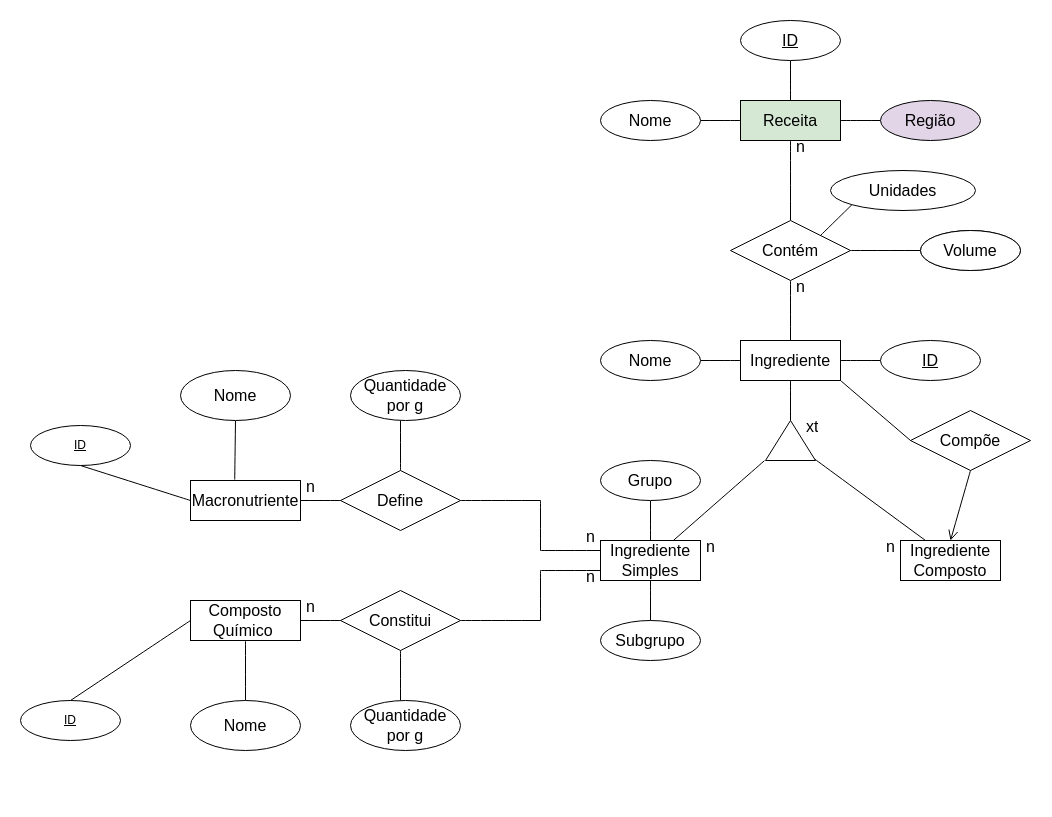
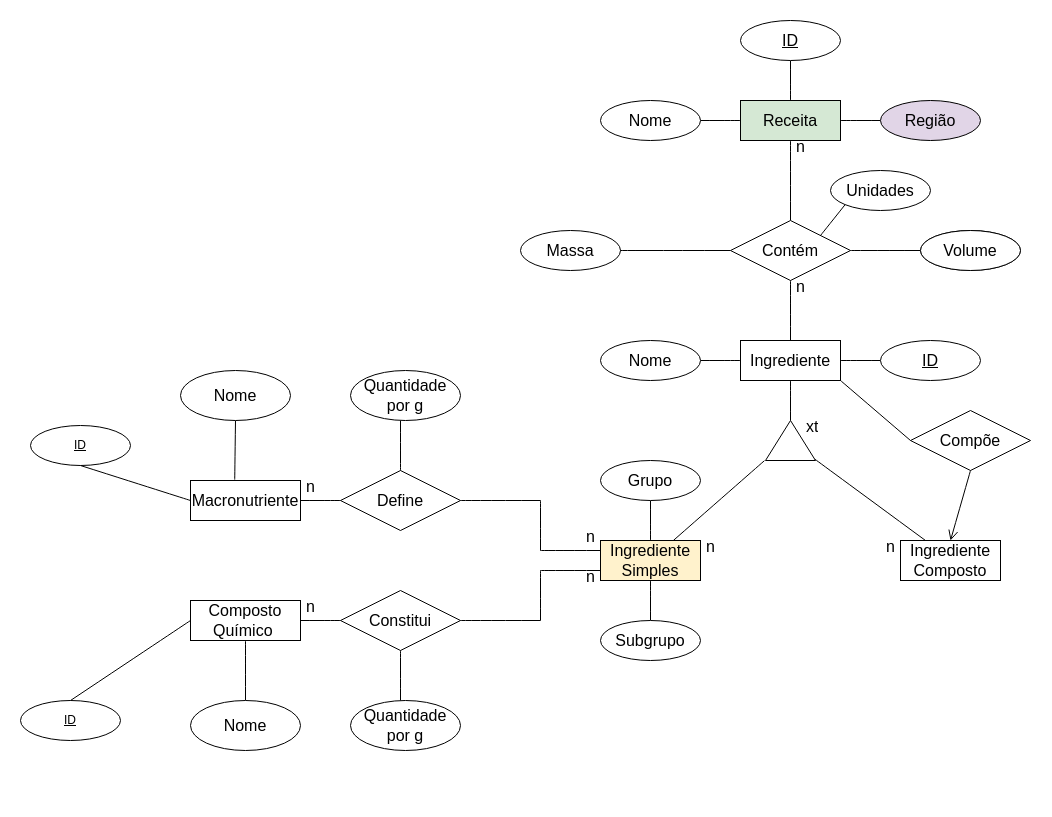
  <mxCell id="0" />
  <mxCell id="1" parent="0" />
  <mxCell id="2" value="Receita" style="whiteSpace=wrap;html=1;align=center;fontSize=16;fillColor=#d5e8d4;" parent="1" vertex="1"><mxGeometry x="740" y="100" width="100" height="40" as="geometry" /></mxCell>
  <mxCell id="3" value="" style="endArrow=none;html=1;rounded=0;fontSize=12;startSize=8;endSize=8;curved=1;exitX=0.5;exitY=0;exitDx=0;exitDy=0;" parent="1" source="2" edge="1"><mxGeometry relative="1" as="geometry"><mxPoint x="490" y="260" as="sourcePoint" /><mxPoint x="790" y="60" as="targetPoint" /></mxGeometry></mxCell>
  <mxCell id="4" value="" style="endArrow=none;html=1;rounded=0;fontSize=12;startSize=8;endSize=8;curved=1;exitX=1;exitY=0.5;exitDx=0;exitDy=0;" parent="1" source="2" edge="1"><mxGeometry relative="1" as="geometry"><mxPoint x="490" y="260" as="sourcePoint" /><mxPoint x="880" y="120" as="targetPoint" /></mxGeometry></mxCell>
  <mxCell id="5" value="" style="endArrow=none;html=1;rounded=0;fontSize=12;startSize=8;endSize=8;curved=1;exitX=0;exitY=0.5;exitDx=0;exitDy=0;" parent="1" source="2" edge="1"><mxGeometry relative="1" as="geometry"><mxPoint x="490" y="260" as="sourcePoint" /><mxPoint x="700" y="120" as="targetPoint" /></mxGeometry></mxCell>
  <mxCell id="6" value="" style="endArrow=none;html=1;rounded=0;fontSize=12;startSize=8;endSize=8;curved=1;exitX=0.5;exitY=1;exitDx=0;exitDy=0;" parent="1" source="2" edge="1"><mxGeometry relative="1" as="geometry"><mxPoint x="490" y="260" as="sourcePoint" /><mxPoint x="790" y="220" as="targetPoint" /></mxGeometry></mxCell>
  <mxCell id="7" value="Contém" style="shape=rhombus;perimeter=rhombusPerimeter;whiteSpace=wrap;html=1;align=center;fontSize=16;" parent="1" vertex="1"><mxGeometry x="730" y="220" width="120" height="60" as="geometry" /></mxCell>
  <mxCell id="8" value="" style="endArrow=none;html=1;rounded=0;fontSize=12;startSize=8;endSize=8;curved=1;exitX=0.5;exitY=1;exitDx=0;exitDy=0;" parent="1" source="7" edge="1"><mxGeometry relative="1" as="geometry"><mxPoint x="490" y="260" as="sourcePoint" /><mxPoint x="790" y="340" as="targetPoint" /></mxGeometry></mxCell>
  <mxCell id="9" value="Ingrediente" style="whiteSpace=wrap;html=1;align=center;fontSize=16;" parent="1" vertex="1"><mxGeometry x="740" y="340" width="100" height="40" as="geometry" /></mxCell>
  <mxCell id="10" value="" style="endArrow=none;html=1;rounded=0;fontSize=12;startSize=8;endSize=8;curved=1;exitX=1;exitY=0.5;exitDx=0;exitDy=0;" parent="1" source="9" edge="1"><mxGeometry relative="1" as="geometry"><mxPoint x="490" y="260" as="sourcePoint" /><mxPoint x="880" y="360" as="targetPoint" /></mxGeometry></mxCell>
  <mxCell id="11" value="" style="endArrow=none;html=1;rounded=0;fontSize=12;startSize=8;endSize=8;curved=1;exitX=0;exitY=0.5;exitDx=0;exitDy=0;" parent="1" source="9" edge="1"><mxGeometry relative="1" as="geometry"><mxPoint x="490" y="260" as="sourcePoint" /><mxPoint x="700" y="360" as="targetPoint" /></mxGeometry></mxCell>
  <mxCell id="12" value="" style="endArrow=none;html=1;rounded=0;fontSize=12;startSize=8;endSize=8;curved=1;exitX=0.5;exitY=1;exitDx=0;exitDy=0;" parent="1" source="9" edge="1"><mxGeometry relative="1" as="geometry"><mxPoint x="490" y="260" as="sourcePoint" /><mxPoint x="790" y="420" as="targetPoint" /></mxGeometry></mxCell>
  <mxCell id="13" value="" style="triangle;whiteSpace=wrap;html=1;fontSize=16;rotation=-90;" parent="1" vertex="1"><mxGeometry x="770" y="415" width="40" height="50" as="geometry" /></mxCell>
- <mxCell id="14" value="Ingrediente&lt;br&gt;Simples" style="whiteSpace=wrap;html=1;align=center;fontSize=16;" parent="1" vertex="1"><mxGeometry x="600" y="540" width="100" height="40" as="geometry" /></mxCell>
+ <mxCell id="14" value="Ingrediente&lt;br&gt;Simples" style="whiteSpace=wrap;html=1;align=center;fontSize=16;fillColor=#fff2cc;" parent="1" vertex="1"><mxGeometry x="600" y="540" width="100" height="40" as="geometry" /></mxCell>
  <mxCell id="15" value="Ingrediente&lt;br&gt;Composto" style="whiteSpace=wrap;html=1;align=center;fontSize=16;" parent="1" vertex="1"><mxGeometry x="900" y="540" width="100" height="40" as="geometry" /></mxCell>
  <mxCell id="16" value="Compõe" style="shape=rhombus;perimeter=rhombusPerimeter;whiteSpace=wrap;html=1;align=center;fontSize=16;" parent="1" vertex="1"><mxGeometry x="910" y="410" width="120" height="60" as="geometry" /></mxCell>
  <mxCell id="17" value="" style="endArrow=none;html=1;rounded=0;fontSize=12;startSize=8;endSize=8;curved=1;exitX=0.5;exitY=0;exitDx=0;exitDy=0;" parent="1" source="14" edge="1"><mxGeometry relative="1" as="geometry"><mxPoint x="490" y="350" as="sourcePoint" /><mxPoint x="650" y="500" as="targetPoint" /></mxGeometry></mxCell>
  <mxCell id="18" value="" style="endArrow=none;html=1;rounded=0;fontSize=12;startSize=8;endSize=8;curved=1;exitX=0.5;exitY=1;exitDx=0;exitDy=0;" parent="1" source="14" edge="1"><mxGeometry relative="1" as="geometry"><mxPoint x="490" y="450" as="sourcePoint" /><mxPoint x="650" y="620" as="targetPoint" /></mxGeometry></mxCell>
  <mxCell id="19" value="" style="endArrow=none;html=1;rounded=0;fontSize=12;startSize=8;endSize=8;curved=1;entryX=0;entryY=0.25;entryDx=0;entryDy=0;" parent="1" target="14" edge="1"><mxGeometry relative="1" as="geometry"><mxPoint x="540" y="550" as="sourcePoint" /><mxPoint x="650" y="450" as="targetPoint" /></mxGeometry></mxCell>
  <mxCell id="20" value="" style="endArrow=none;html=1;rounded=0;fontSize=12;startSize=8;endSize=8;curved=1;" parent="1" edge="1"><mxGeometry relative="1" as="geometry"><mxPoint x="540" y="500" as="sourcePoint" /><mxPoint x="540" y="550" as="targetPoint" /></mxGeometry></mxCell>
  <mxCell id="21" value="" style="endArrow=none;html=1;rounded=0;fontSize=12;startSize=8;endSize=8;curved=1;" parent="1" edge="1"><mxGeometry relative="1" as="geometry"><mxPoint x="460" y="500" as="sourcePoint" /><mxPoint x="540" y="500" as="targetPoint" /></mxGeometry></mxCell>
  <mxCell id="22" value="" style="endArrow=none;html=1;rounded=0;fontSize=12;startSize=8;endSize=8;curved=1;entryX=0;entryY=0.75;entryDx=0;entryDy=0;" parent="1" target="14" edge="1"><mxGeometry relative="1" as="geometry"><mxPoint x="540" y="570" as="sourcePoint" /><mxPoint x="650" y="450" as="targetPoint" /></mxGeometry></mxCell>
  <mxCell id="23" value="" style="endArrow=none;html=1;rounded=0;fontSize=12;startSize=8;endSize=8;curved=1;" parent="1" edge="1"><mxGeometry relative="1" as="geometry"><mxPoint x="540" y="570" as="sourcePoint" /><mxPoint x="540" y="620" as="targetPoint" /></mxGeometry></mxCell>
  <mxCell id="24" value="" style="endArrow=none;html=1;rounded=0;fontSize=12;startSize=8;endSize=8;curved=1;" parent="1" edge="1"><mxGeometry relative="1" as="geometry"><mxPoint x="460" y="620" as="sourcePoint" /><mxPoint x="540" y="620" as="targetPoint" /></mxGeometry></mxCell>
  <mxCell id="25" value="Define" style="shape=rhombus;perimeter=rhombusPerimeter;whiteSpace=wrap;html=1;align=center;fontSize=16;" parent="1" vertex="1"><mxGeometry x="340" y="470" width="120" height="60" as="geometry" /></mxCell>
  <mxCell id="26" value="Constitui" style="shape=rhombus;perimeter=rhombusPerimeter;whiteSpace=wrap;html=1;align=center;fontSize=16;" parent="1" vertex="1"><mxGeometry x="340" y="590" width="120" height="60" as="geometry" /></mxCell>
  <mxCell id="27" value="" style="endArrow=none;html=1;rounded=0;fontSize=12;startSize=8;endSize=8;curved=1;exitX=0;exitY=0.5;exitDx=0;exitDy=0;" parent="1" source="25" edge="1"><mxGeometry relative="1" as="geometry"><mxPoint x="490" y="450" as="sourcePoint" /><mxPoint x="300" y="500" as="targetPoint" /></mxGeometry></mxCell>
  <mxCell id="28" value="" style="endArrow=none;html=1;rounded=0;fontSize=12;startSize=8;endSize=8;curved=1;exitX=0;exitY=0.5;exitDx=0;exitDy=0;" parent="1" source="26" edge="1"><mxGeometry relative="1" as="geometry"><mxPoint x="490" y="450" as="sourcePoint" /><mxPoint x="300" y="620" as="targetPoint" /></mxGeometry></mxCell>
  <mxCell id="29" value="Macronutriente" style="whiteSpace=wrap;html=1;align=center;fontSize=16;" parent="1" vertex="1"><mxGeometry x="190" y="480" width="110" height="40" as="geometry" /></mxCell>
  <mxCell id="30" value="Composto&lt;br&gt;Químico&amp;nbsp;" style="whiteSpace=wrap;html=1;align=center;fontSize=16;" parent="1" vertex="1"><mxGeometry x="190" y="600" width="110" height="40" as="geometry" /></mxCell>
  <mxCell id="31" value="" style="endArrow=none;html=1;rounded=0;fontSize=12;startSize=8;endSize=8;curved=1;exitX=0.5;exitY=0;exitDx=0;exitDy=0;" parent="1" source="25" edge="1"><mxGeometry relative="1" as="geometry"><mxPoint x="490" y="450" as="sourcePoint" /><mxPoint x="400" y="420" as="targetPoint" /></mxGeometry></mxCell>
  <mxCell id="32" value="" style="endArrow=none;html=1;rounded=0;fontSize=12;startSize=8;endSize=8;curved=1;exitX=0.402;exitY=-0.023;exitDx=0;exitDy=0;entryX=0.5;entryY=1;entryDx=0;entryDy=0;exitPerimeter=0;" parent="1" source="29" target="43" edge="1"><mxGeometry relative="1" as="geometry"><mxPoint x="490" y="450" as="sourcePoint" /><mxPoint x="250" y="420" as="targetPoint" /></mxGeometry></mxCell>
  <mxCell id="33" value="" style="endArrow=none;html=1;rounded=0;fontSize=12;startSize=8;endSize=8;curved=1;exitX=0.5;exitY=1;exitDx=0;exitDy=0;" parent="1" source="26" edge="1"><mxGeometry relative="1" as="geometry"><mxPoint x="490" y="640" as="sourcePoint" /><mxPoint x="400" y="700" as="targetPoint" /></mxGeometry></mxCell>
  <mxCell id="34" value="" style="endArrow=none;html=1;rounded=0;fontSize=12;startSize=8;endSize=8;curved=1;exitX=0.5;exitY=1;exitDx=0;exitDy=0;entryX=0.5;entryY=0;entryDx=0;entryDy=0;" parent="1" source="30" target="42" edge="1"><mxGeometry relative="1" as="geometry"><mxPoint x="490" y="640" as="sourcePoint" /><mxPoint x="250" y="700" as="targetPoint" /></mxGeometry></mxCell>
  <mxCell id="35" value="" style="endArrow=none;html=1;rounded=0;fontSize=12;startSize=8;endSize=8;curved=1;exitX=-0.004;exitY=-0.021;exitDx=0;exitDy=0;exitPerimeter=0;" parent="1" source="13" target="14" edge="1"><mxGeometry relative="1" as="geometry"><mxPoint x="490" y="640" as="sourcePoint" /><mxPoint x="650" y="640" as="targetPoint" /></mxGeometry></mxCell>
  <mxCell id="36" value="" style="endArrow=none;html=1;rounded=0;fontSize=12;startSize=8;endSize=8;curved=1;exitX=0.035;exitY=0.985;exitDx=0;exitDy=0;exitPerimeter=0;entryX=0.25;entryY=0;entryDx=0;entryDy=0;" parent="1" source="13" target="15" edge="1"><mxGeometry relative="1" as="geometry"><mxPoint x="490" y="640" as="sourcePoint" /><mxPoint x="650" y="640" as="targetPoint" /></mxGeometry></mxCell>
  <mxCell id="37" value="" style="endArrow=none;html=1;rounded=0;fontSize=12;startSize=8;endSize=8;curved=1;exitX=1;exitY=1;exitDx=0;exitDy=0;entryX=0;entryY=0.5;entryDx=0;entryDy=0;" parent="1" source="9" target="16" edge="1"><mxGeometry relative="1" as="geometry"><mxPoint x="490" y="640" as="sourcePoint" /><mxPoint x="650" y="640" as="targetPoint" /></mxGeometry></mxCell>
  <mxCell id="38" value="" style="endArrow=open;html=1;rounded=0;fontSize=12;startSize=8;endSize=8;curved=1;exitX=0.5;exitY=1;exitDx=0;exitDy=0;entryX=0.5;entryY=0;entryDx=0;entryDy=0;" parent="1" source="16" target="15" edge="1"><mxGeometry relative="1" as="geometry"><mxPoint x="490" y="640" as="sourcePoint" /><mxPoint x="650" y="640" as="targetPoint" /></mxGeometry></mxCell>
  <mxCell id="39" value="Grupo" style="ellipse;whiteSpace=wrap;html=1;align=center;fontSize=16;" parent="1" vertex="1"><mxGeometry x="600" y="460" width="100" height="40" as="geometry" /></mxCell>
  <mxCell id="40" value="Subgrupo" style="ellipse;whiteSpace=wrap;html=1;align=center;fontSize=16;" parent="1" vertex="1"><mxGeometry x="600" y="620" width="100" height="40" as="geometry" /></mxCell>
  <mxCell id="41" value="Quantidade por g" style="ellipse;whiteSpace=wrap;html=1;align=center;fontSize=16;" parent="1" vertex="1"><mxGeometry x="350" y="700" width="110" height="50" as="geometry" /></mxCell>
  <mxCell id="42" value="Nome" style="ellipse;whiteSpace=wrap;html=1;align=center;fontSize=16;" parent="1" vertex="1"><mxGeometry x="190" y="700" width="110" height="50" as="geometry" /></mxCell>
  <mxCell id="43" value="Nome" style="ellipse;whiteSpace=wrap;html=1;align=center;fontSize=16;" parent="1" vertex="1"><mxGeometry x="180" y="370" width="110" height="50" as="geometry" /></mxCell>
  <mxCell id="44" value="Quantidade por g" style="ellipse;whiteSpace=wrap;html=1;align=center;fontSize=16;" parent="1" vertex="1"><mxGeometry x="350" y="370" width="110" height="50" as="geometry" /></mxCell>
  <mxCell id="45" value="Nome" style="ellipse;whiteSpace=wrap;html=1;align=center;fontSize=16;" parent="1" vertex="1"><mxGeometry x="600" y="340" width="100" height="40" as="geometry" /></mxCell>
  <mxCell id="46" value="&lt;u&gt;ID&lt;/u&gt;" style="ellipse;whiteSpace=wrap;html=1;align=center;fontSize=16;" parent="1" vertex="1"><mxGeometry x="880" y="340" width="100" height="40" as="geometry" /></mxCell>
  <mxCell id="47" value="Região" style="ellipse;whiteSpace=wrap;html=1;align=center;fontSize=16;fillColor=#e1d5e7;" parent="1" vertex="1"><mxGeometry x="880" y="100" width="100" height="40" as="geometry" /></mxCell>
  <mxCell id="48" value="Nome" style="ellipse;whiteSpace=wrap;html=1;align=center;fontSize=16;" parent="1" vertex="1"><mxGeometry x="600" y="100" width="100" height="40" as="geometry" /></mxCell>
  <mxCell id="49" value="&lt;u&gt;ID&lt;/u&gt;" style="ellipse;whiteSpace=wrap;html=1;align=center;fontSize=16;" parent="1" vertex="1"><mxGeometry x="740" y="20" width="100" height="40" as="geometry" /></mxCell>
  <mxCell id="50" value="n" style="text;strokeColor=none;fillColor=none;spacingLeft=4;spacingRight=4;overflow=hidden;rotatable=0;points=[[0,0.5],[1,0.5]];portConstraint=eastwest;fontSize=16;whiteSpace=wrap;html=1;" parent="1" vertex="1"><mxGeometry x="790" y="130" width="40" height="30" as="geometry" /></mxCell>
  <mxCell id="51" value="n" style="text;strokeColor=none;fillColor=none;spacingLeft=4;spacingRight=4;overflow=hidden;rotatable=0;points=[[0,0.5],[1,0.5]];portConstraint=eastwest;fontSize=16;whiteSpace=wrap;html=1;" parent="1" vertex="1"><mxGeometry x="790" y="270" width="40" height="30" as="geometry" /></mxCell>
  <mxCell id="52" value="n" style="text;strokeColor=none;fillColor=none;spacingLeft=4;spacingRight=4;overflow=hidden;rotatable=0;points=[[0,0.5],[1,0.5]];portConstraint=eastwest;fontSize=16;whiteSpace=wrap;html=1;" parent="1" vertex="1"><mxGeometry x="700" y="530" width="40" height="30" as="geometry" /></mxCell>
  <mxCell id="53" value="n" style="text;strokeColor=none;fillColor=none;spacingLeft=4;spacingRight=4;overflow=hidden;rotatable=0;points=[[0,0.5],[1,0.5]];portConstraint=eastwest;fontSize=16;whiteSpace=wrap;html=1;" parent="1" vertex="1"><mxGeometry x="580" y="520" width="40" height="30" as="geometry" /></mxCell>
  <mxCell id="54" value="n" style="text;strokeColor=none;fillColor=none;spacingLeft=4;spacingRight=4;overflow=hidden;rotatable=0;points=[[0,0.5],[1,0.5]];portConstraint=eastwest;fontSize=16;whiteSpace=wrap;html=1;" parent="1" vertex="1"><mxGeometry x="580" y="560" width="40" height="30" as="geometry" /></mxCell>
  <mxCell id="55" value="n" style="text;strokeColor=none;fillColor=none;spacingLeft=4;spacingRight=4;overflow=hidden;rotatable=0;points=[[0,0.5],[1,0.5]];portConstraint=eastwest;fontSize=16;whiteSpace=wrap;html=1;" parent="1" vertex="1"><mxGeometry x="880" y="530" width="40" height="30" as="geometry" /></mxCell>
  <mxCell id="56" value="n" style="text;strokeColor=none;fillColor=none;spacingLeft=4;spacingRight=4;overflow=hidden;rotatable=0;points=[[0,0.5],[1,0.5]];portConstraint=eastwest;fontSize=16;whiteSpace=wrap;html=1;" parent="1" vertex="1"><mxGeometry x="300" y="470" width="40" height="30" as="geometry" /></mxCell>
  <mxCell id="57" value="n" style="text;strokeColor=none;fillColor=none;spacingLeft=4;spacingRight=4;overflow=hidden;rotatable=0;points=[[0,0.5],[1,0.5]];portConstraint=eastwest;fontSize=16;whiteSpace=wrap;html=1;" parent="1" vertex="1"><mxGeometry x="300" y="590" width="40" height="30" as="geometry" /></mxCell>
  <mxCell id="58" value="xt" style="text;strokeColor=none;fillColor=none;spacingLeft=4;spacingRight=4;overflow=hidden;rotatable=0;points=[[0,0.5],[1,0.5]];portConstraint=eastwest;fontSize=16;whiteSpace=wrap;html=1;" parent="1" vertex="1"><mxGeometry x="800" y="410" width="40" height="30" as="geometry" /></mxCell>
  <mxCell id="59" value="" style="endArrow=none;html=1;rounded=0;fontSize=12;startSize=8;endSize=8;curved=1;exitX=1;exitY=0.5;exitDx=0;exitDy=0;" parent="1" source="7" edge="1"><mxGeometry relative="1" as="geometry"><mxPoint x="590" y="400" as="sourcePoint" /><mxPoint x="920" y="250" as="targetPoint" /></mxGeometry></mxCell>
  <mxCell id="60" value="Volume" style="ellipse;whiteSpace=wrap;html=1;align=center;fontSize=16;" parent="1" vertex="1"><mxGeometry x="920" y="230" width="100" height="40" as="geometry" /></mxCell>
  <mxCell id="61" value="&lt;u&gt;ID&lt;/u&gt;" style="ellipse;whiteSpace=wrap;html=1;align=center;" vertex="1" parent="1"><mxGeometry x="30" y="425" width="100" height="40" as="geometry" /></mxCell>
  <mxCell id="62" value="" style="line;strokeWidth=1;rotatable=0;dashed=0;labelPosition=right;align=left;verticalAlign=middle;spacingTop=0;spacingLeft=6;points=[];portConstraint=eastwest;" vertex="1" parent="1"><mxGeometry x="100" y="510" width="40" as="geometry" /></mxCell>
  <mxCell id="63" value="" style="endArrow=none;html=1;rounded=0;fontSize=12;startSize=8;endSize=8;curved=1;exitX=0;exitY=0.5;exitDx=0;exitDy=0;entryX=0.5;entryY=1;entryDx=0;entryDy=0;" edge="1" parent="1" source="29" target="61"><mxGeometry relative="1" as="geometry"><mxPoint x="244" y="489" as="sourcePoint" /><mxPoint x="245" y="430" as="targetPoint" /></mxGeometry></mxCell>
  <mxCell id="64" value="" style="line;strokeWidth=1;rotatable=0;dashed=0;labelPosition=right;align=left;verticalAlign=middle;spacingTop=0;spacingLeft=6;points=[];portConstraint=eastwest;" vertex="1" parent="1"><mxGeometry x="110" y="520" width="40" as="geometry" /></mxCell>
  <mxCell id="65" value="&lt;u&gt;ID&lt;/u&gt;" style="ellipse;whiteSpace=wrap;html=1;align=center;" vertex="1" parent="1"><mxGeometry x="20" y="700" width="100" height="40" as="geometry" /></mxCell>
  <mxCell id="66" value="" style="line;strokeWidth=1;rotatable=0;dashed=0;labelPosition=right;align=left;verticalAlign=middle;spacingTop=0;spacingLeft=6;points=[];portConstraint=eastwest;" vertex="1" parent="1"><mxGeometry x="90" y="785" width="40" as="geometry" /></mxCell>
  <mxCell id="67" value="" style="line;strokeWidth=1;rotatable=0;dashed=0;labelPosition=right;align=left;verticalAlign=middle;spacingTop=0;spacingLeft=6;points=[];portConstraint=eastwest;" vertex="1" parent="1"><mxGeometry x="100" y="795" width="40" as="geometry" /></mxCell>
  <mxCell id="68" value="" style="endArrow=none;html=1;rounded=0;fontSize=12;startSize=8;endSize=8;curved=1;exitX=0;exitY=0.5;exitDx=0;exitDy=0;entryX=0.5;entryY=0;entryDx=0;entryDy=0;" edge="1" parent="1" source="30" target="65"><mxGeometry relative="1" as="geometry"><mxPoint x="255" y="650" as="sourcePoint" /><mxPoint x="255" y="710" as="targetPoint" /></mxGeometry></mxCell>
+ <mxCell id="69" value="Massa" style="ellipse;whiteSpace=wrap;html=1;align=center;fontSize=16;" vertex="1" parent="1"><mxGeometry x="520" y="230" width="100" height="40" as="geometry" /></mxCell>
  <mxCell id="70" value="Volume" style="ellipse;whiteSpace=wrap;html=1;align=center;fontSize=16;" vertex="1" parent="1"><mxGeometry x="920" y="230" width="100" height="40" as="geometry" /></mxCell>
- <mxCell id="71" value="Unidades" style="ellipse;whiteSpace=wrap;html=1;align=center;fontSize=16;" vertex="1" parent="1"><mxGeometry x="830" y="170" width="145" height="40" as="geometry" /></mxCell>
+ <mxCell id="71" value="Unidades" style="ellipse;whiteSpace=wrap;html=1;align=center;fontSize=16;" vertex="1" parent="1"><mxGeometry x="830" y="170" width="100" height="40" as="geometry" /></mxCell>
+ <mxCell id="72" value="" style="endArrow=none;html=1;rounded=0;fontSize=12;startSize=8;endSize=8;curved=1;exitX=1;exitY=0.5;exitDx=0;exitDy=0;entryX=0;entryY=0.5;entryDx=0;entryDy=0;" edge="1" parent="1" source="69" target="7"><mxGeometry relative="1" as="geometry"><mxPoint x="860" y="260" as="sourcePoint" /><mxPoint x="930" y="260" as="targetPoint" /></mxGeometry></mxCell>
  <mxCell id="73" value="" style="endArrow=none;html=1;rounded=0;fontSize=12;startSize=8;endSize=8;curved=1;exitX=1;exitY=0;exitDx=0;exitDy=0;entryX=0;entryY=1;entryDx=0;entryDy=0;" edge="1" parent="1" source="7" target="71"><mxGeometry relative="1" as="geometry"><mxPoint x="870" y="270" as="sourcePoint" /><mxPoint x="940" y="270" as="targetPoint" /></mxGeometry></mxCell>
